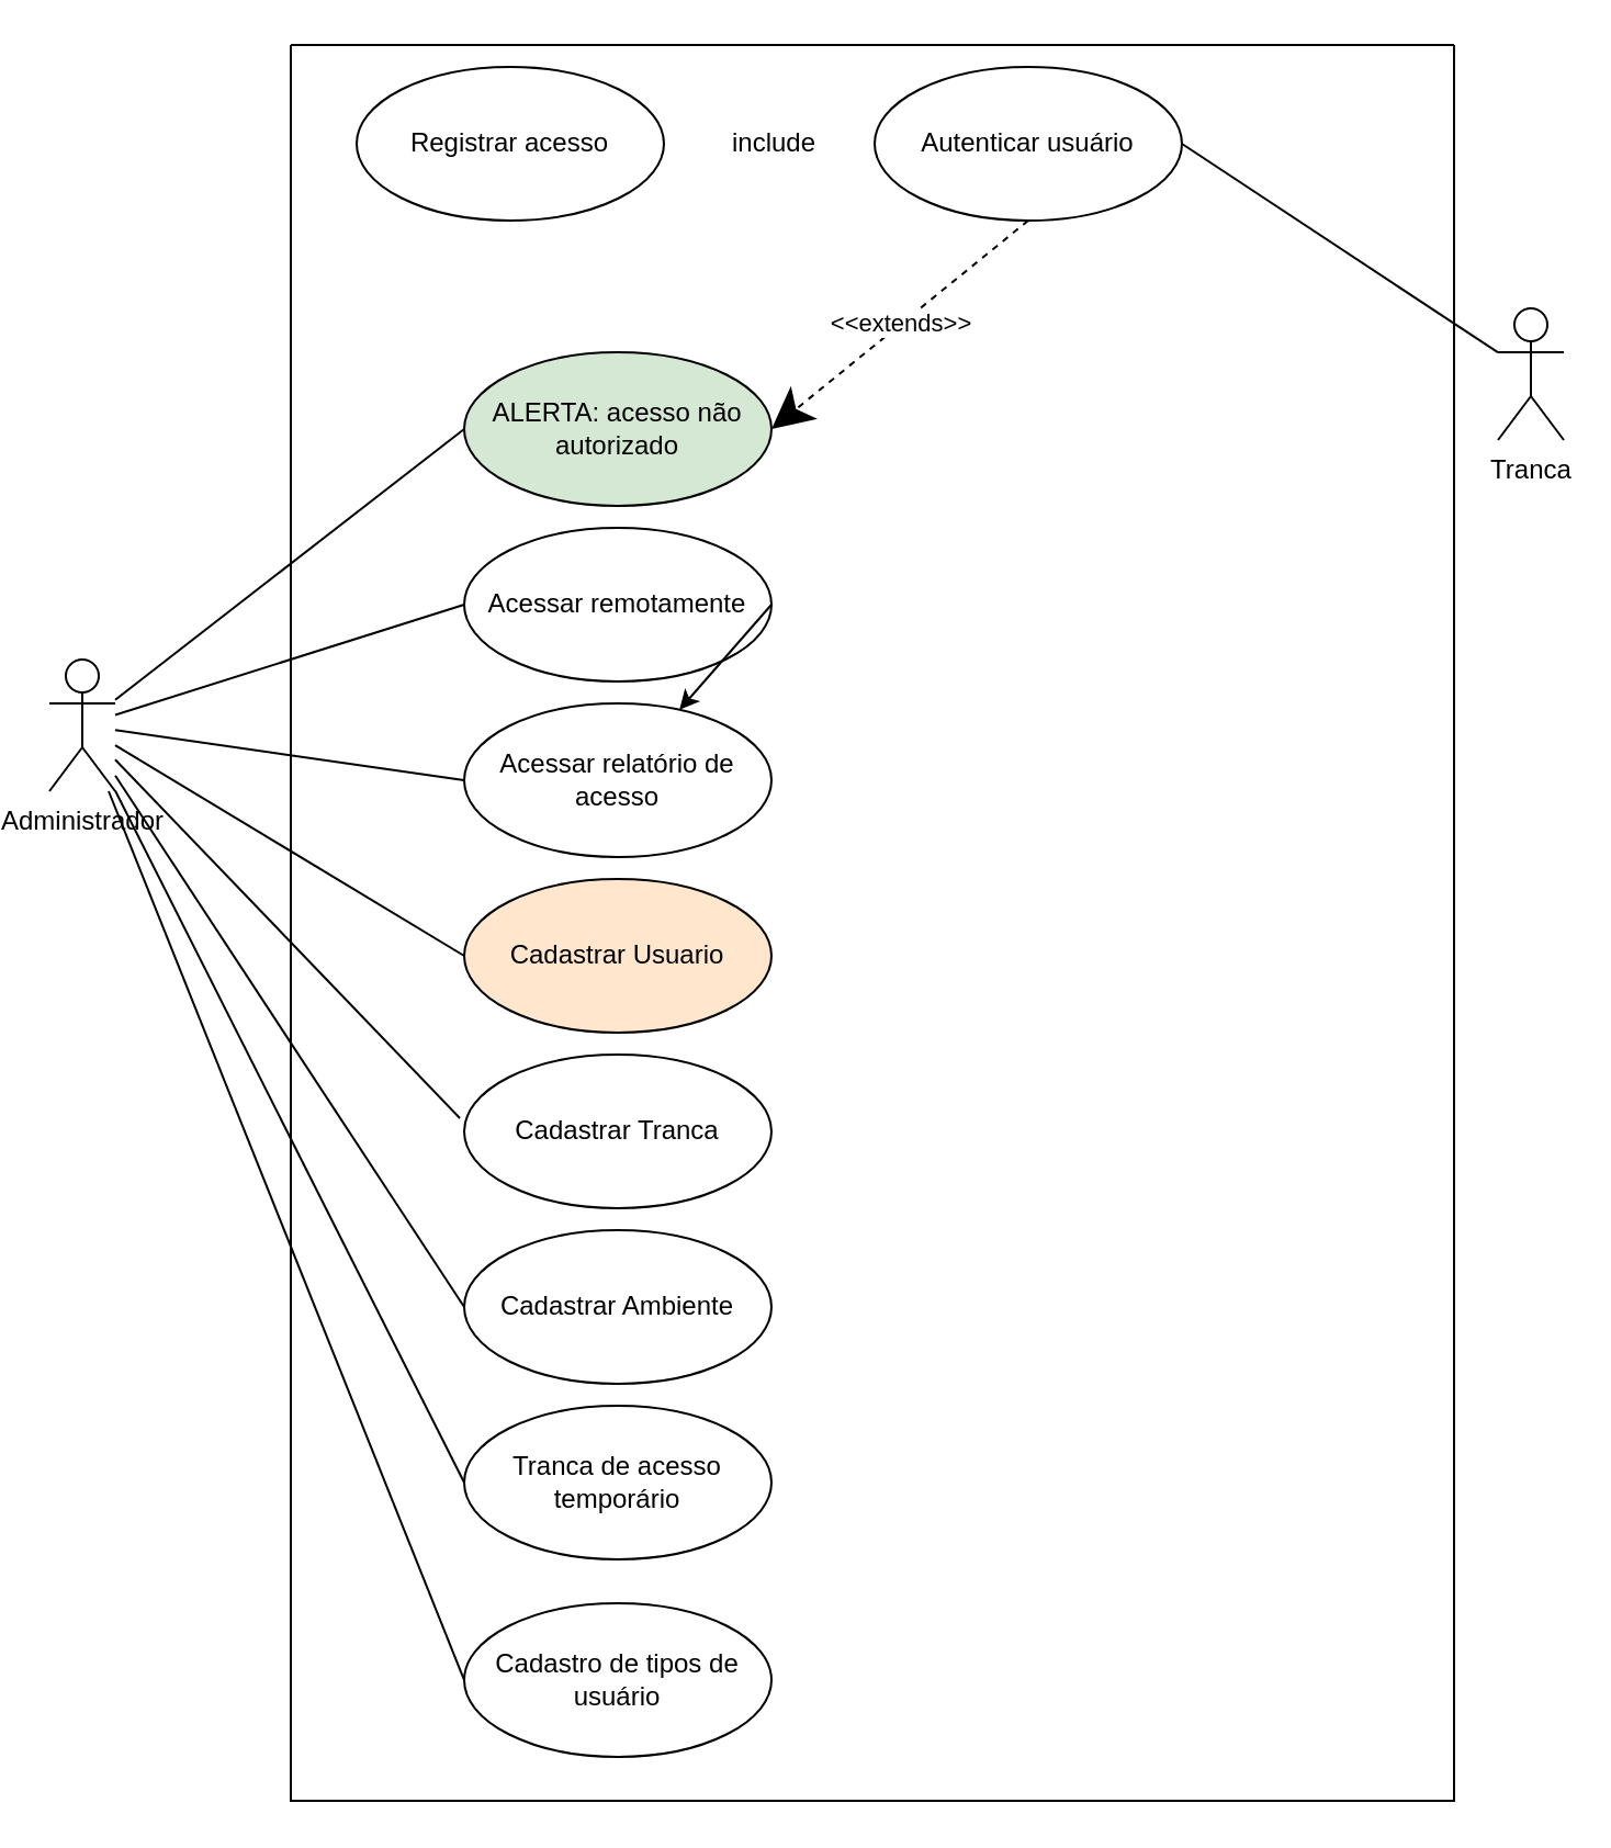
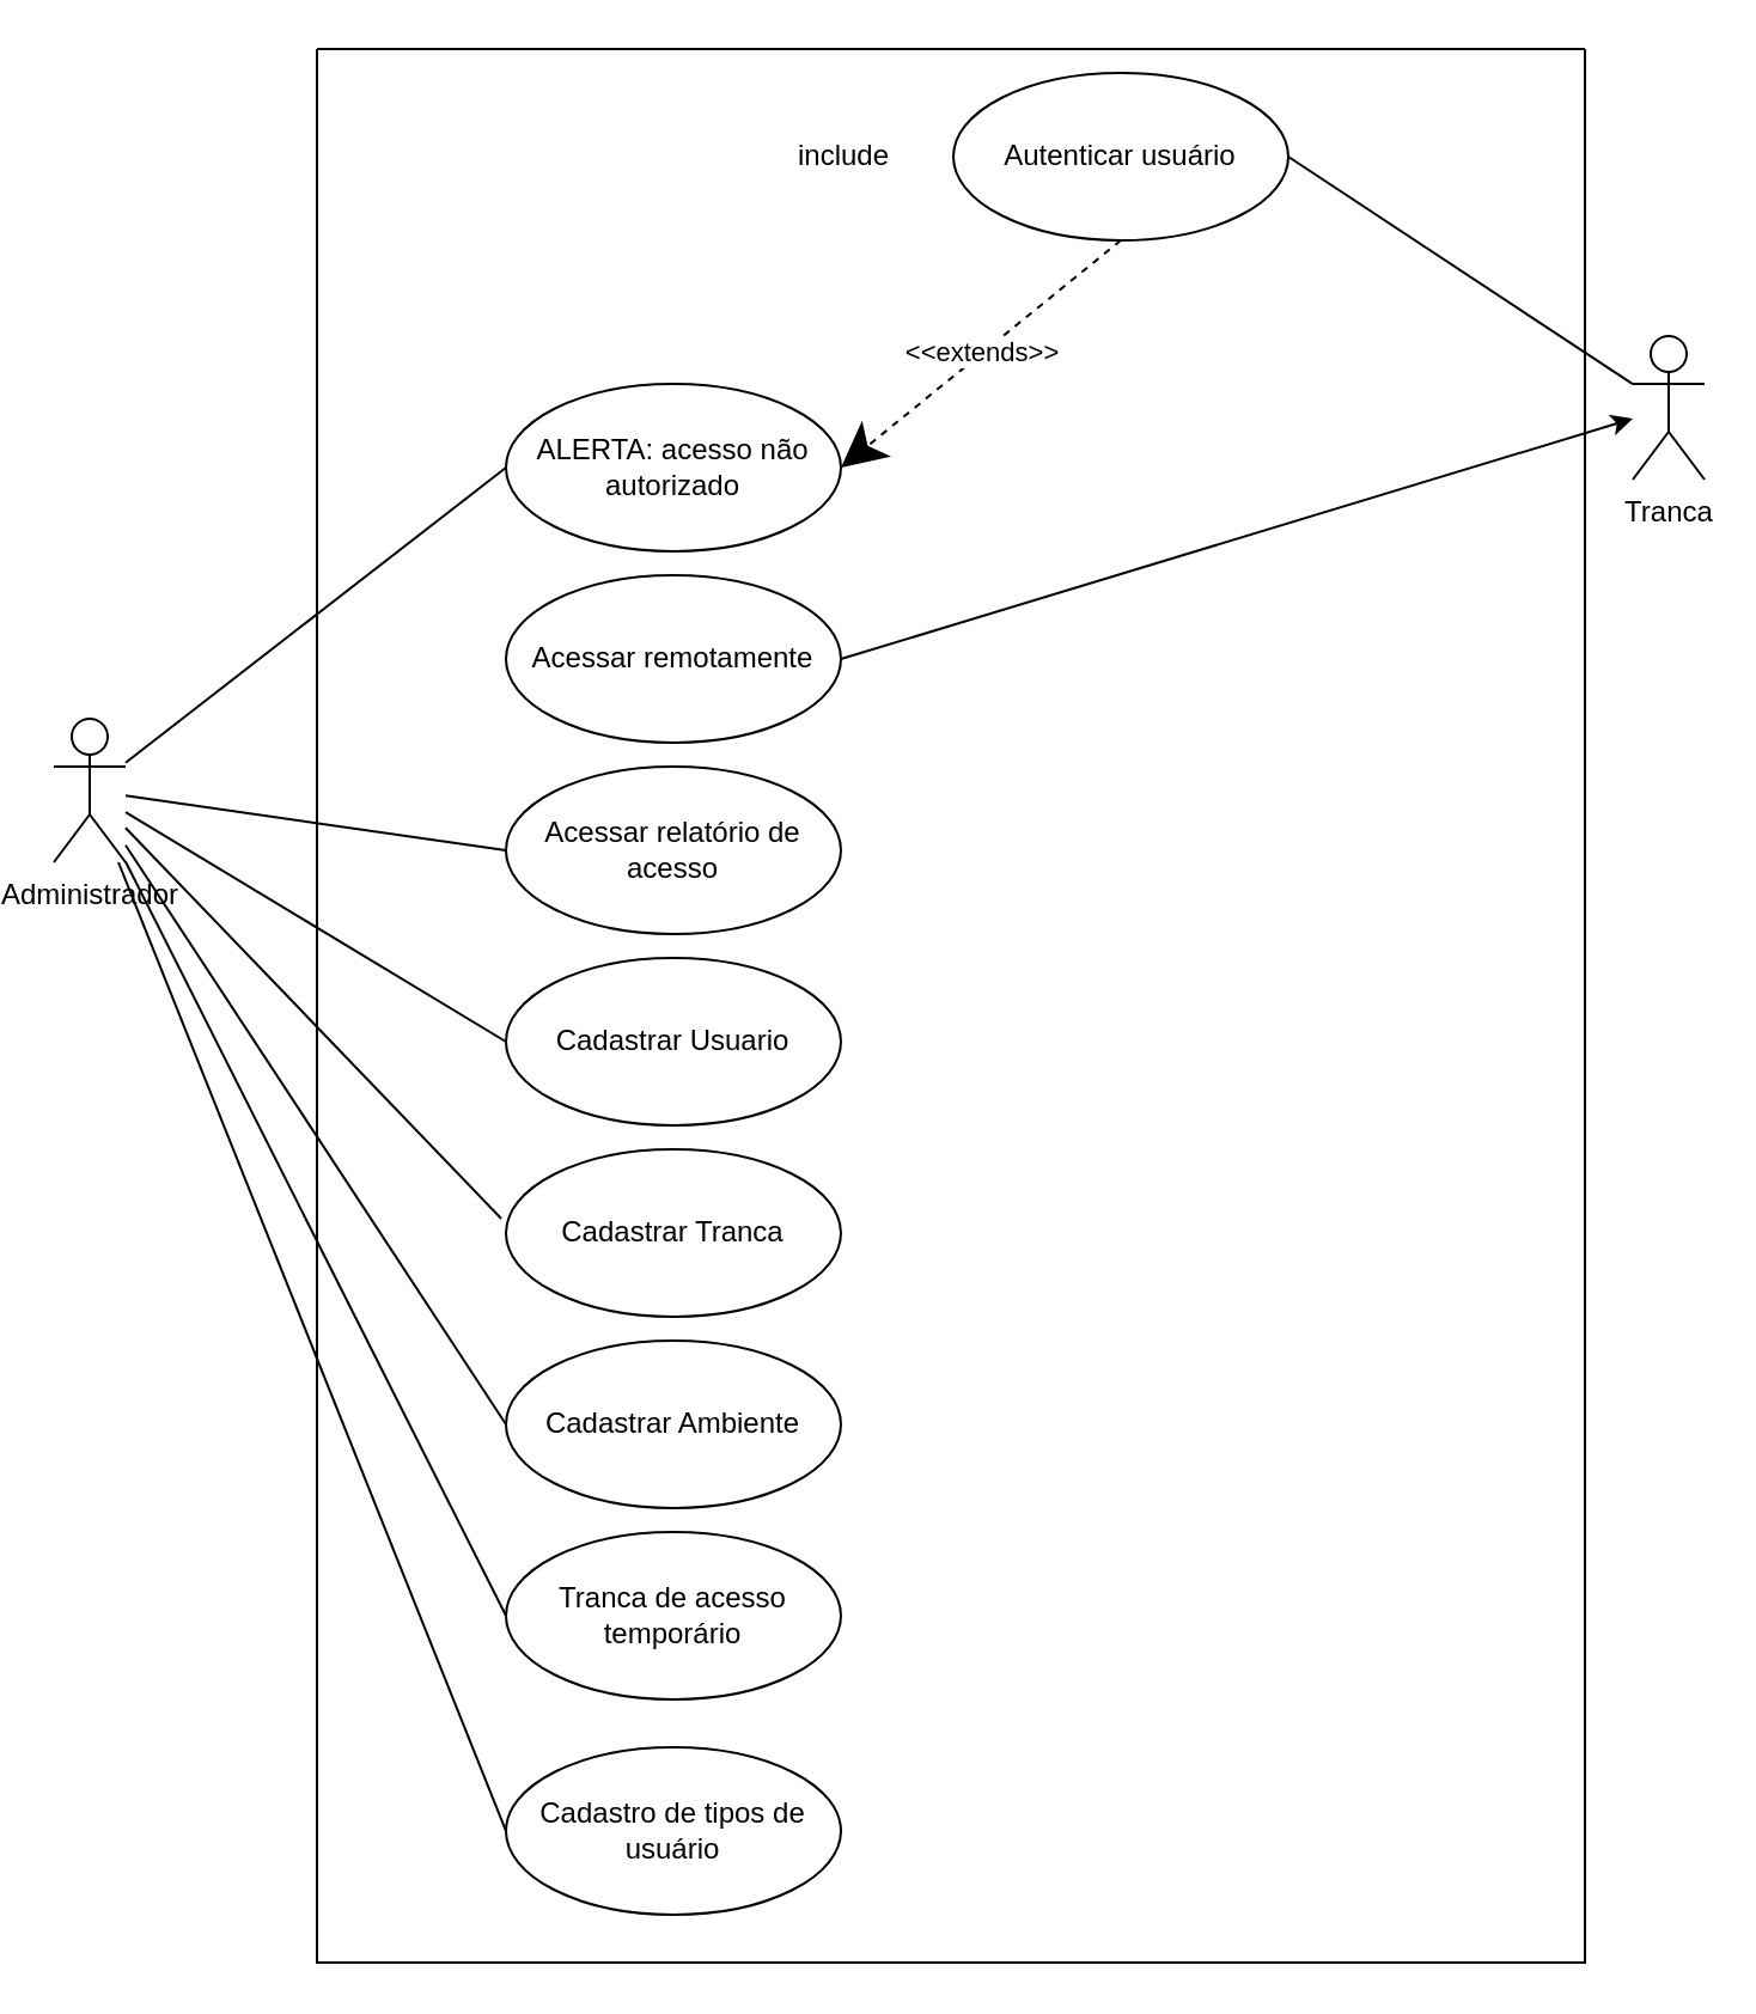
  <mxCell id="0" />
  <mxCell id="1" parent="0" />
  <mxCell id="2" value="Administrador" style="shape=umlActor;verticalLabelPosition=bottom;verticalAlign=top;html=1;" parent="1" vertex="1"><mxGeometry x="20" y="300" width="30" height="60" as="geometry" /></mxCell>
  <mxCell id="3" value="Autenticar usuário" style="ellipse;whiteSpace=wrap;html=1;" parent="1" vertex="1"><mxGeometry x="396" y="30" width="140" height="70" as="geometry" /></mxCell>
- <mxCell id="4" value="Registrar acesso" style="ellipse;whiteSpace=wrap;html=1;" parent="1" vertex="1"><mxGeometry x="160" y="30" width="140" height="70" as="geometry" /></mxCell>
  <mxCell id="5" value="&amp;lt;&amp;lt;extends&amp;gt;&amp;gt;" style="endArrow=classic;endSize=16;endFill=1;html=1;exitX=0.5;exitY=1;exitDx=0;exitDy=0;dashed=1;entryX=1;entryY=0.5;entryDx=0;entryDy=0;" parent="1" source="3" target="19" edge="1"><mxGeometry width="160" relative="1" as="geometry"><mxPoint x="210" y="160" as="sourcePoint" /><mxPoint x="340" y="235" as="targetPoint" /></mxGeometry></mxCell>
  <mxCell id="6" value="include" style="text;html=1;strokeColor=none;fillColor=none;align=center;verticalAlign=middle;whiteSpace=wrap;rounded=0;labelBackgroundColor=default;" parent="1" vertex="1"><mxGeometry x="300" y="50" width="101" height="30" as="geometry" /></mxCell>
  <mxCell id="7" value="Tranca" style="shape=umlActor;verticalLabelPosition=bottom;verticalAlign=top;html=1;" parent="1" vertex="1"><mxGeometry x="680" y="140" width="30" height="60" as="geometry" /></mxCell>
  <mxCell id="8" value="" style="endArrow=none;html=1;exitX=1;exitY=0.5;exitDx=0;exitDy=0;" parent="1" source="3" target="7" edge="1"><mxGeometry width="50" height="50" relative="1" as="geometry"><mxPoint x="580" y="220" as="sourcePoint" /><mxPoint x="630" y="170" as="targetPoint" /></mxGeometry></mxCell>
- <mxCell id="9" value="" style="endArrow=none;html=1;entryX=0;entryY=0.5;entryDx=0;entryDy=0;endFill=0;" parent="1" source="2" target="20" edge="1"><mxGeometry width="50" height="50" relative="1" as="geometry"><mxPoint x="70" y="340" as="sourcePoint" /><mxPoint x="180" y="350" as="targetPoint" /></mxGeometry></mxCell>
  <mxCell id="10" value="" style="endArrow=none;html=1;entryX=0;entryY=0.5;entryDx=0;entryDy=0;" parent="1" source="2" target="21" edge="1"><mxGeometry width="50" height="50" relative="1" as="geometry"><mxPoint x="20" y="459.997" as="sourcePoint" /><mxPoint x="169" y="464.54" as="targetPoint" /></mxGeometry></mxCell>
  <mxCell id="11" value="" style="endArrow=none;html=1;entryX=0;entryY=0.5;entryDx=0;entryDy=0;" parent="1" source="2" target="14" edge="1"><mxGeometry width="50" height="50" relative="1" as="geometry"><mxPoint x="20" y="454.604" as="sourcePoint" /><mxPoint x="169" y="550" as="targetPoint" /></mxGeometry></mxCell>
  <mxCell id="12" value="" style="endArrow=none;html=1;entryX=0;entryY=0.5;entryDx=0;entryDy=0;" parent="1" source="2" target="19" edge="1"><mxGeometry width="50" height="50" relative="1" as="geometry"><mxPoint x="50" y="279.997" as="sourcePoint" /><mxPoint x="199" y="284.54" as="targetPoint" /></mxGeometry></mxCell>
  <mxCell id="13" value="" style="swimlane;startSize=0;labelBackgroundColor=default;" parent="1" vertex="1"><mxGeometry x="130" y="20" width="530" height="800" as="geometry" /></mxCell>
- <mxCell id="14" value="Cadastrar Usuario" style="ellipse;whiteSpace=wrap;html=1;fillColor=#ffe6cc;" parent="13" vertex="1"><mxGeometry x="79" y="380" width="140" height="70" as="geometry" /></mxCell>
+ <mxCell id="14" value="Cadastrar Usuario" style="ellipse;whiteSpace=wrap;html=1;" parent="13" vertex="1"><mxGeometry x="79" y="380" width="140" height="70" as="geometry" /></mxCell>
  <mxCell id="15" value="Cadastrar Tranca" style="ellipse;whiteSpace=wrap;html=1;" parent="13" vertex="1"><mxGeometry x="79" y="460" width="140" height="70" as="geometry" /></mxCell>
  <mxCell id="16" value="Tranca de acesso temporário" style="ellipse;whiteSpace=wrap;html=1;" parent="13" vertex="1"><mxGeometry x="79" y="620" width="140" height="70" as="geometry" /></mxCell>
  <mxCell id="17" value="Cadastro de tipos de usuário" style="ellipse;whiteSpace=wrap;html=1;" parent="13" vertex="1"><mxGeometry x="79" y="710" width="140" height="70" as="geometry" /></mxCell>
  <mxCell id="18" value="Cadastrar Ambiente" style="ellipse;whiteSpace=wrap;html=1;" parent="13" vertex="1"><mxGeometry x="79" y="540" width="140" height="70" as="geometry" /></mxCell>
- <mxCell id="19" value="ALERTA: acesso não autorizado" style="ellipse;whiteSpace=wrap;html=1;fillColor=#d5e8d4;" parent="13" vertex="1"><mxGeometry x="79" y="140" width="140" height="70" as="geometry" /></mxCell>
+ <mxCell id="19" value="ALERTA: acesso não autorizado" style="ellipse;whiteSpace=wrap;html=1;" parent="13" vertex="1"><mxGeometry x="79" y="140" width="140" height="70" as="geometry" /></mxCell>
  <mxCell id="20" value="Acessar remotamente" style="ellipse;whiteSpace=wrap;html=1;" parent="13" vertex="1"><mxGeometry x="79" y="220" width="140" height="70" as="geometry" /></mxCell>
  <mxCell id="21" value="Acessar relatório de acesso" style="ellipse;whiteSpace=wrap;html=1;" parent="13" vertex="1"><mxGeometry x="79" y="300" width="140" height="70" as="geometry" /></mxCell>
- <mxCell id="22" value="" style="endArrow=classic;html=1;exitX=1;exitY=0.5;exitDx=0;exitDy=0;startArrow=none;startFill=0;endFill=1;" parent="1" source="20" target="21" edge="1"><mxGeometry width="50" height="50" relative="1" as="geometry"><mxPoint x="450" y="174.91" as="sourcePoint" /><mxPoint x="594" y="270.004" as="targetPoint" /></mxGeometry></mxCell>
+ <mxCell id="22" value="" style="endArrow=classic;html=1;exitX=1;exitY=0.5;exitDx=0;exitDy=0;startArrow=none;startFill=0;endFill=1;" parent="1" source="20" target="7" edge="1"><mxGeometry width="50" height="50" relative="1" as="geometry"><mxPoint x="450" y="174.91" as="sourcePoint" /><mxPoint x="594" y="270.004" as="targetPoint" /></mxGeometry></mxCell>
  <mxCell id="23" value="" style="endArrow=none;html=1;entryX=-0.014;entryY=0.414;entryDx=0;entryDy=0;entryPerimeter=0;" parent="1" source="2" target="15" edge="1"><mxGeometry width="50" height="50" relative="1" as="geometry"><mxPoint x="11" y="460" as="sourcePoint" /><mxPoint x="160" y="555" as="targetPoint" /></mxGeometry></mxCell>
  <mxCell id="24" value="" style="endArrow=none;html=1;entryX=0;entryY=0.5;entryDx=0;entryDy=0;" parent="1" source="2" target="18" edge="1"><mxGeometry width="50" height="50" relative="1" as="geometry"><mxPoint x="30" y="410" as="sourcePoint" /><mxPoint x="158" y="660" as="targetPoint" /></mxGeometry></mxCell>
  <mxCell id="25" value="" style="endArrow=none;html=1;entryX=0;entryY=0.5;entryDx=0;entryDy=0;" parent="1" source="2" target="16" edge="1"><mxGeometry width="50" height="50" relative="1" as="geometry"><mxPoint x="20" y="450" as="sourcePoint" /><mxPoint x="179" y="710" as="targetPoint" /></mxGeometry></mxCell>
  <mxCell id="26" value="" style="endArrow=none;html=1;entryX=0;entryY=0.5;entryDx=0;entryDy=0;" parent="1" source="2" target="17" edge="1"><mxGeometry width="50" height="50" relative="1" as="geometry"><mxPoint x="-20" y="380" as="sourcePoint" /><mxPoint x="140" y="715" as="targetPoint" /><Array as="points" /></mxGeometry></mxCell>
